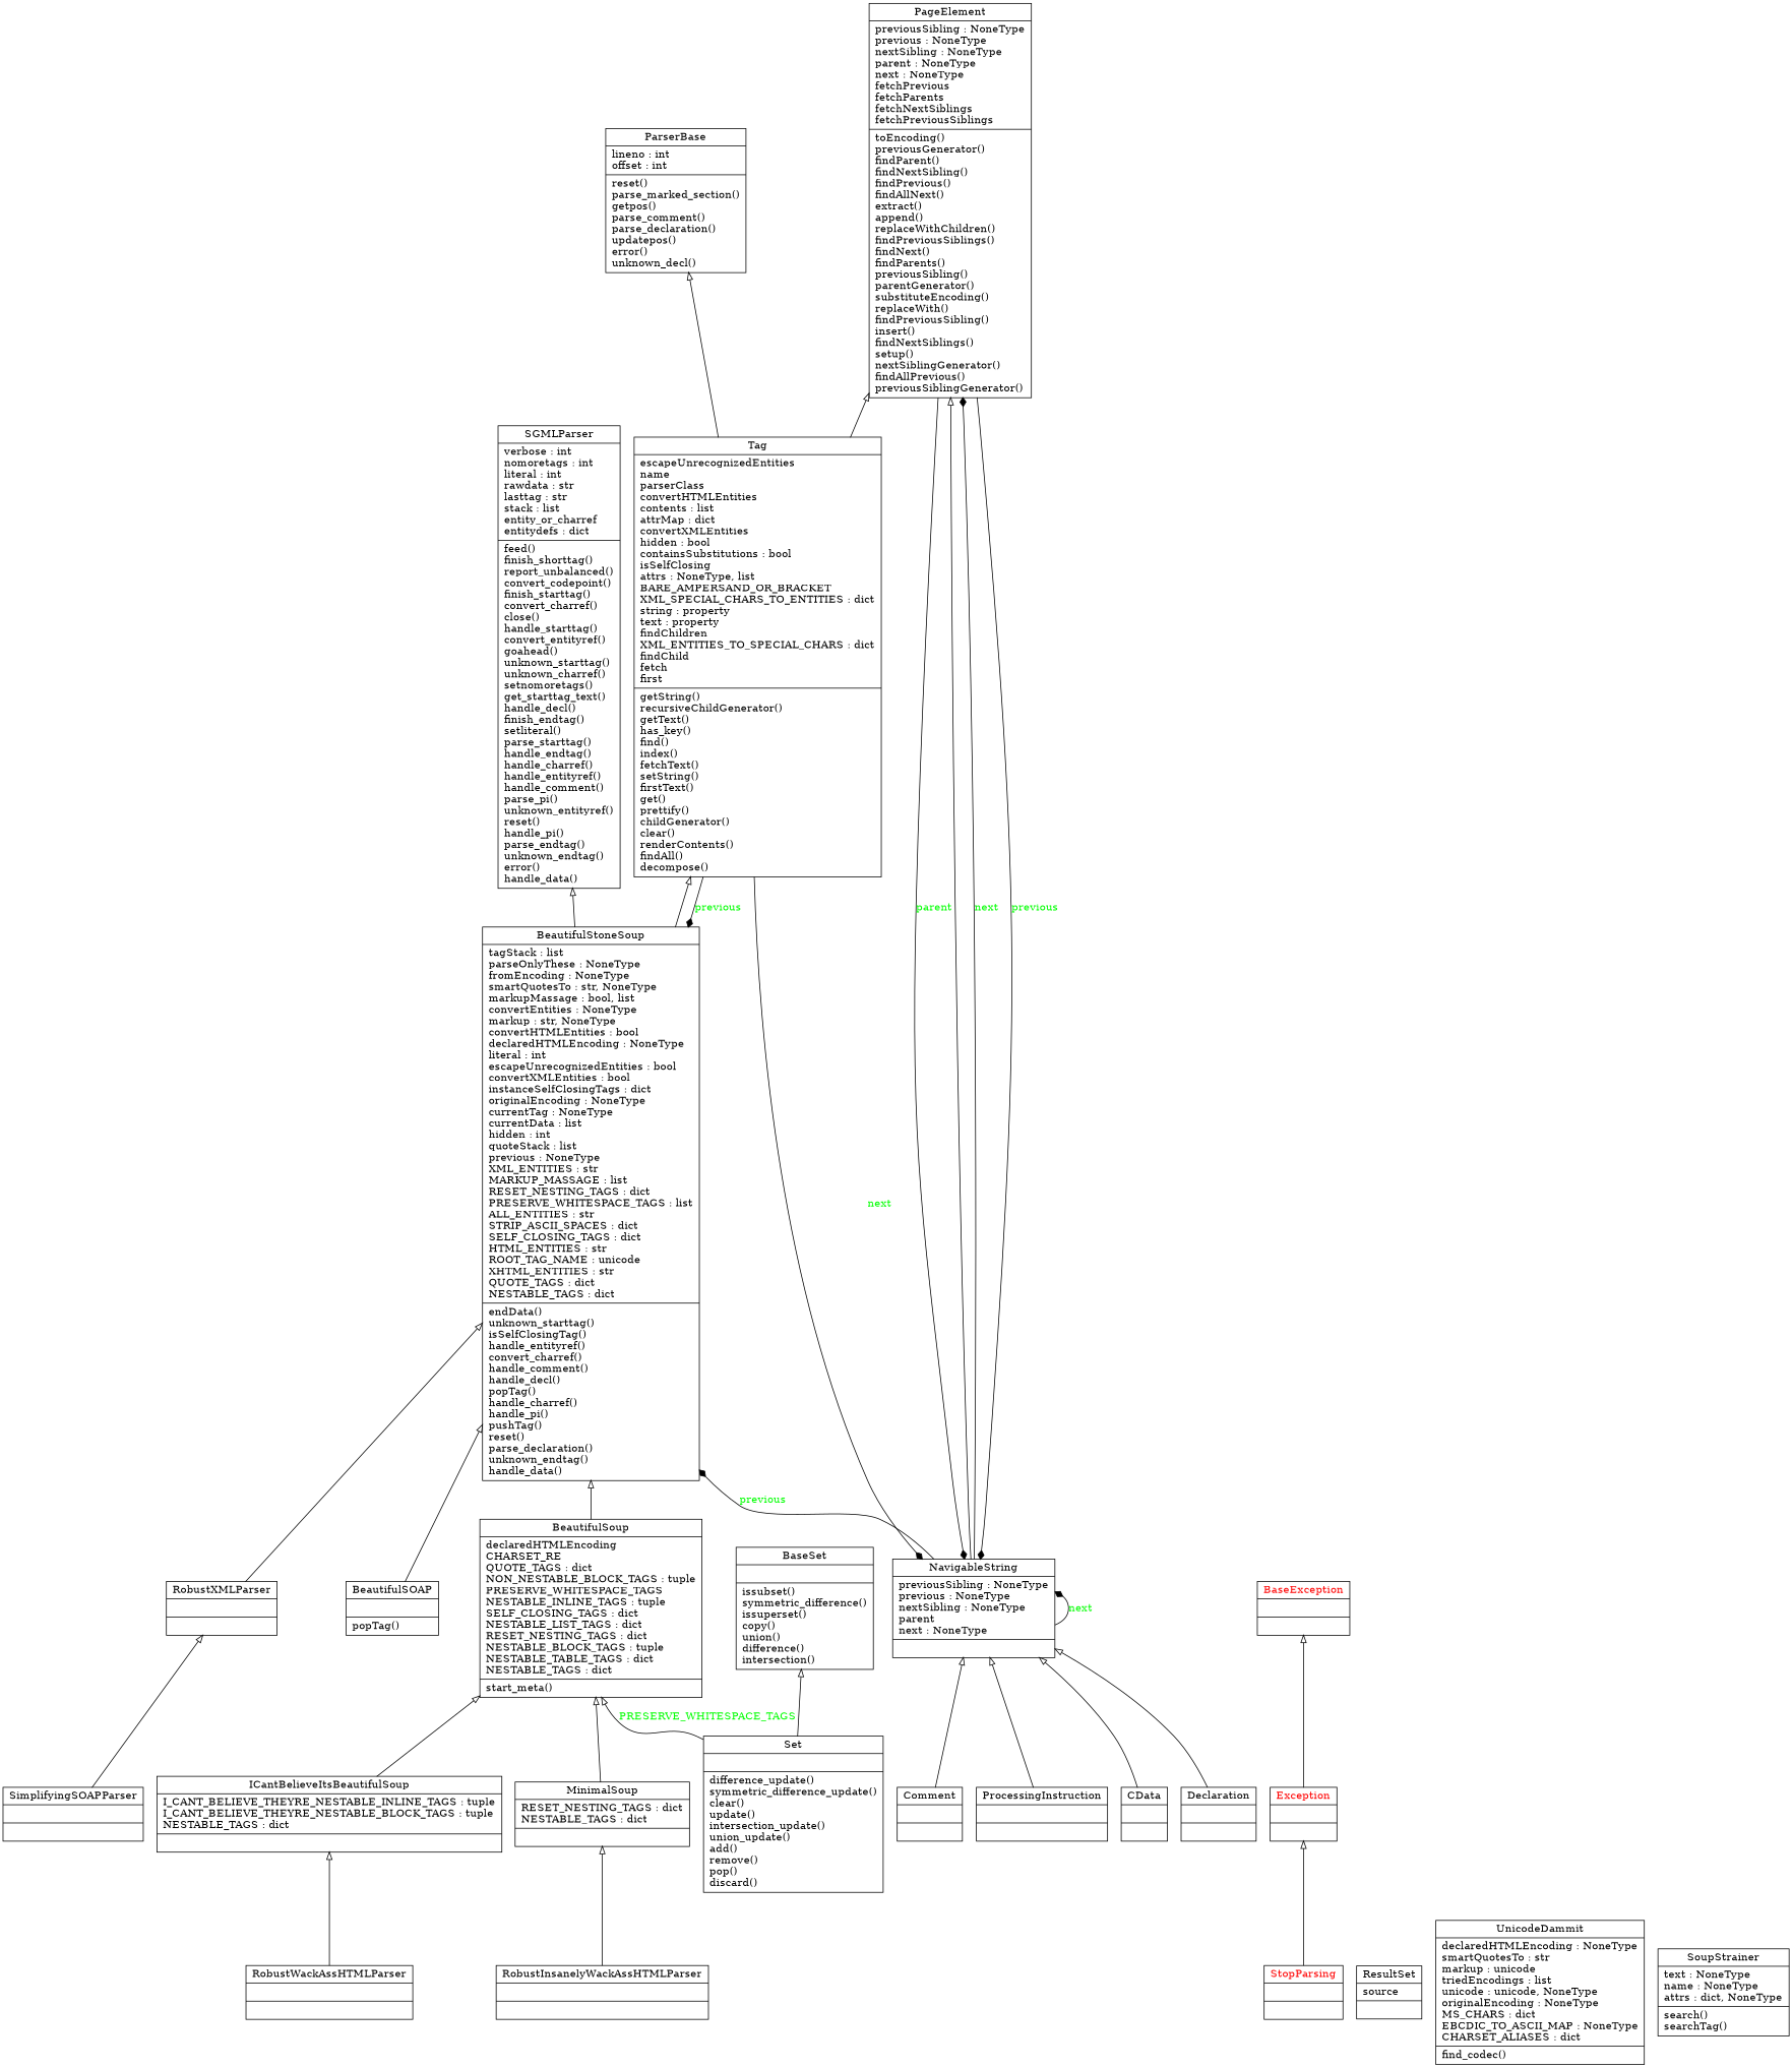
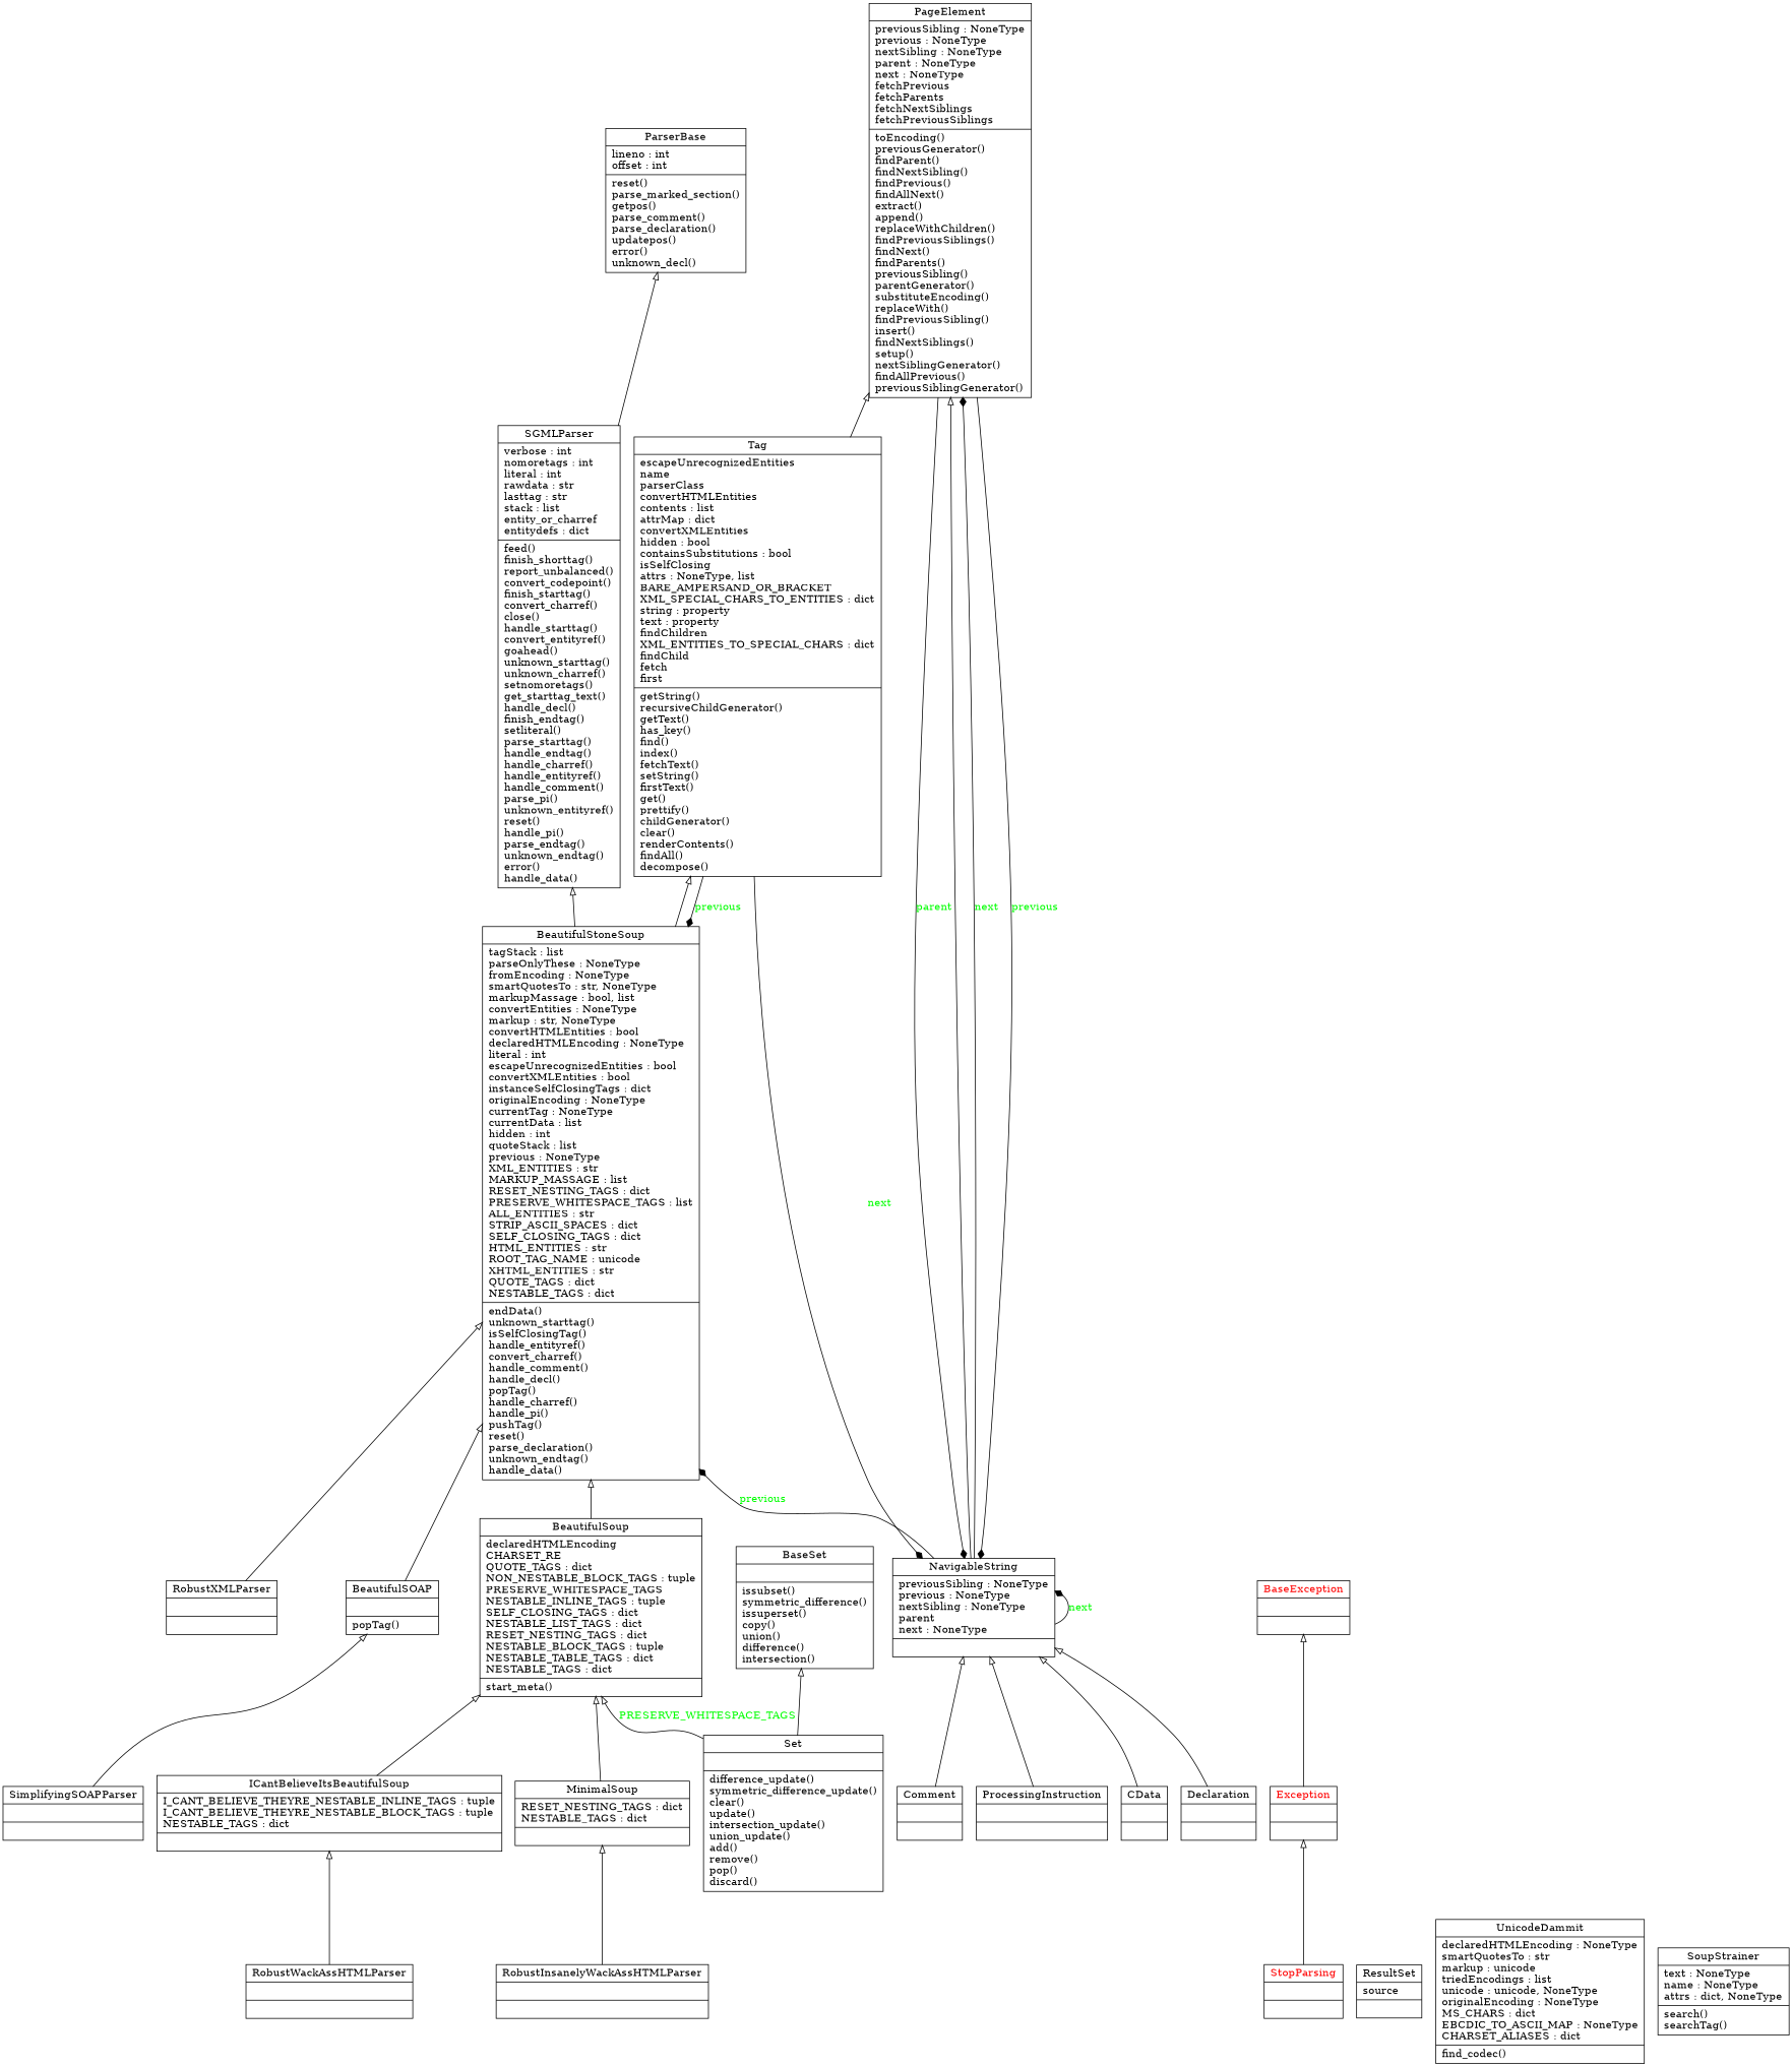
  digraph {
    rankdir=BT
    node [shape=record]
    edge [arrowhead=empty arrowtail=none]
    n1 [label="{NavigableString|previousSibling : NoneType\lprevious : NoneType\lnextSibling : NoneType\lparent\lnext : NoneType\l|}"]
    n2 [label="{PageElement|previousSibling : NoneType\lprevious : NoneType\lnextSibling : NoneType\lparent : NoneType\lnext : NoneType\lfetchPrevious\lfetchParents\lfetchNextSiblings\lfetchPreviousSiblings\l|toEncoding()\lpreviousGenerator()\lfindParent()\lfindNextSibling()\lfindPrevious()\lfindAllNext()\lextract()\lappend()\lreplaceWithChildren()\lfindPreviousSiblings()\lfindNext()\lfindParents()\lpreviousSibling()\lparentGenerator()\lsubstituteEncoding()\lreplaceWith()\lfindPreviousSibling()\linsert()\lfindNextSiblings()\lsetup()\lnextSiblingGenerator()\lfindAllPrevious()\lpreviousSiblingGenerator()\l}"]
    n3 [label="{BeautifulStoneSoup|tagStack : list\lparseOnlyThese : NoneType\lfromEncoding : NoneType\lsmartQuotesTo : str, NoneType\lmarkupMassage : bool, list\lconvertEntities : NoneType\lmarkup : str, NoneType\lconvertHTMLEntities : bool\ldeclaredHTMLEncoding : NoneType\lliteral : int\lescapeUnrecognizedEntities : bool\lconvertXMLEntities : bool\linstanceSelfClosingTags : dict\loriginalEncoding : NoneType\lcurrentTag : NoneType\lcurrentData : list\lhidden : int\lquoteStack : list\lprevious : NoneType\lXML_ENTITIES : str\lMARKUP_MASSAGE : list\lRESET_NESTING_TAGS : dict\lPRESERVE_WHITESPACE_TAGS : list\lALL_ENTITIES : str\lSTRIP_ASCII_SPACES : dict\lSELF_CLOSING_TAGS : dict\lHTML_ENTITIES : str\lROOT_TAG_NAME : unicode\lXHTML_ENTITIES : str\lQUOTE_TAGS : dict\lNESTABLE_TAGS : dict\l|endData()\lunknown_starttag()\lisSelfClosingTag()\lhandle_entityref()\lconvert_charref()\lhandle_comment()\lhandle_decl()\lpopTag()\lhandle_charref()\lhandle_pi()\lpushTag()\lreset()\lparse_declaration()\lunknown_endtag()\lhandle_data()\l}"]
    n4 [label="{Tag|escapeUnrecognizedEntities\lname\lparserClass\lconvertHTMLEntities\lcontents : list\lattrMap : dict\lconvertXMLEntities\lhidden : bool\lcontainsSubstitutions : bool\lisSelfClosing\lattrs : NoneType, list\lBARE_AMPERSAND_OR_BRACKET\lXML_SPECIAL_CHARS_TO_ENTITIES : dict\lstring : property\ltext : property\lfindChildren\lXML_ENTITIES_TO_SPECIAL_CHARS : dict\lfindChild\lfetch\lfirst\l|getString()\lrecursiveChildGenerator()\lgetText()\lhas_key()\lfind()\lindex()\lfetchText()\lsetString()\lfirstText()\lget()\lprettify()\lchildGenerator()\lclear()\lrenderContents()\lfindAll()\ldecompose()\l}"]
    n5 [label="{SGMLParser|verbose : int\lnomoretags : int\lliteral : int\lrawdata : str\llasttag : str\lstack : list\lentity_or_charref\lentitydefs : dict\l|feed()\lfinish_shorttag()\lreport_unbalanced()\lconvert_codepoint()\lfinish_starttag()\lconvert_charref()\lclose()\lhandle_starttag()\lconvert_entityref()\lgoahead()\lunknown_starttag()\lunknown_charref()\lsetnomoretags()\lget_starttag_text()\lhandle_decl()\lfinish_endtag()\lsetliteral()\lparse_starttag()\lhandle_endtag()\lhandle_charref()\lhandle_entityref()\lhandle_comment()\lparse_pi()\lunknown_entityref()\lreset()\lhandle_pi()\lparse_endtag()\lunknown_endtag()\lerror()\lhandle_data()\l}"]
    n6 [label="{SimplifyingSOAPParser|\l|}"]
    n7 [label="{BeautifulSOAP|\l|popTag()\l}"]
    n8 [label="{ParserBase|lineno : int\loffset : int\l|reset()\lparse_marked_section()\lgetpos()\lparse_comment()\lparse_declaration()\lupdatepos()\lerror()\lunknown_decl()\l}"]
    n9 [fontcolor=red label="{StopParsing|\l|}"]
    n10 [fontcolor=red label="{Exception|\l|}"]
    n11 [fontcolor=red label="{BaseException|\l|}"]
    n12 [label="{ResultSet|source\l|}"]
    n13 [label="{UnicodeDammit|declaredHTMLEncoding : NoneType\lsmartQuotesTo : str\lmarkup : unicode\ltriedEncodings : list\lunicode : unicode, NoneType\loriginalEncoding : NoneType\lMS_CHARS : dict\lEBCDIC_TO_ASCII_MAP : NoneType\lCHARSET_ALIASES : dict\l|find_codec()\l}"]
    n14 [label="{CData|\l|}"]
    n15 [label="{BeautifulSoup|declaredHTMLEncoding\lCHARSET_RE\lQUOTE_TAGS : dict\lNON_NESTABLE_BLOCK_TAGS : tuple\lPRESERVE_WHITESPACE_TAGS\lNESTABLE_INLINE_TAGS : tuple\lSELF_CLOSING_TAGS : dict\lNESTABLE_LIST_TAGS : dict\lRESET_NESTING_TAGS : dict\lNESTABLE_BLOCK_TAGS : tuple\lNESTABLE_TABLE_TAGS : dict\lNESTABLE_TAGS : dict\l|start_meta()\l}"]
    n16 [label="{Set|\l|difference_update()\lsymmetric_difference_update()\lclear()\lupdate()\lintersection_update()\lunion_update()\ladd()\lremove()\lpop()\ldiscard()\l}"]
    n17 [label="{BaseSet|\l|issubset()\lsymmetric_difference()\lissuperset()\lcopy()\lunion()\ldifference()\lintersection()\l}"]
    n18 [label="{RobustInsanelyWackAssHTMLParser|\l|}"]
    n19 [label="{MinimalSoup|RESET_NESTING_TAGS : dict\lNESTABLE_TAGS : dict\l|}"]
    n20 [label="{SoupStrainer|text : NoneType\lname : NoneType\lattrs : dict, NoneType\l|search()\lsearchTag()\l}"]
    n21 [label="{Declaration|\l|}"]
    n22 [label="{ICantBelieveItsBeautifulSoup|I_CANT_BELIEVE_THEYRE_NESTABLE_INLINE_TAGS : tuple\lI_CANT_BELIEVE_THEYRE_NESTABLE_BLOCK_TAGS : tuple\lNESTABLE_TAGS : dict\l|}"]
    n23 [label="{Comment|\l|}"]
    n24 [label="{ProcessingInstruction|\l|}"]
    n25 [label="{RobustXMLParser|\l|}"]
    n26 [label="{RobustWackAssHTMLParser|\l|}"]
    n1 -> n1 [arrowhead=diamond fontcolor=green label=next style=solid]
    n1 -> n2
    n1 -> n2 [arrowhead=diamond fontcolor=green label=next style=solid]
    n1 -> n3 [arrowhead=diamond fontcolor=green label=previous style=solid]
    n2 -> n1 [arrowhead=diamond fontcolor=green label=previous style=solid]
    n2 -> n1 [arrowhead=diamond fontcolor=green label=parent style=solid]
    n3 -> n4
    n3 -> n5
    n4 -> n1 [arrowhead=diamond fontcolor=green label=next style=solid]
    n4 -> n2
    n4 -> n3 [arrowhead=diamond fontcolor=green label=previous style=solid]
-   n4 -> n8
-   n6 -> n25
+   n5 -> n8
+   n6 -> n7
    n7 -> n3
    n9 -> n10
    n10 -> n11
    n14 -> n1
    n15 -> n3
    n16 -> n15 [fontcolor=green label=PRESERVE_WHITESPACE_TAGS style=solid]
    n16 -> n17
    n18 -> n19
    n19 -> n15
    n21 -> n1
    n22 -> n15
    n23 -> n1
    n24 -> n1
    n25 -> n3
    n26 -> n22
  }
